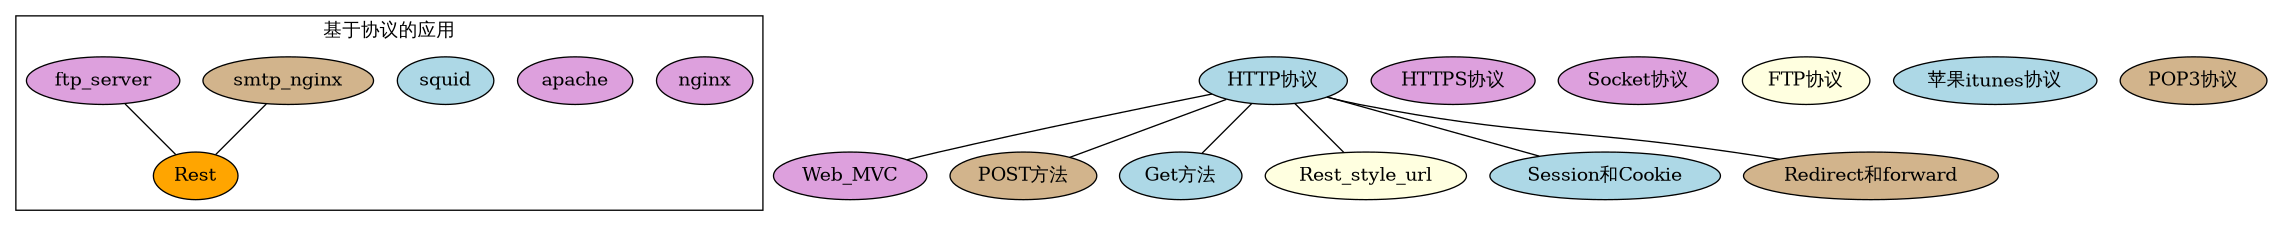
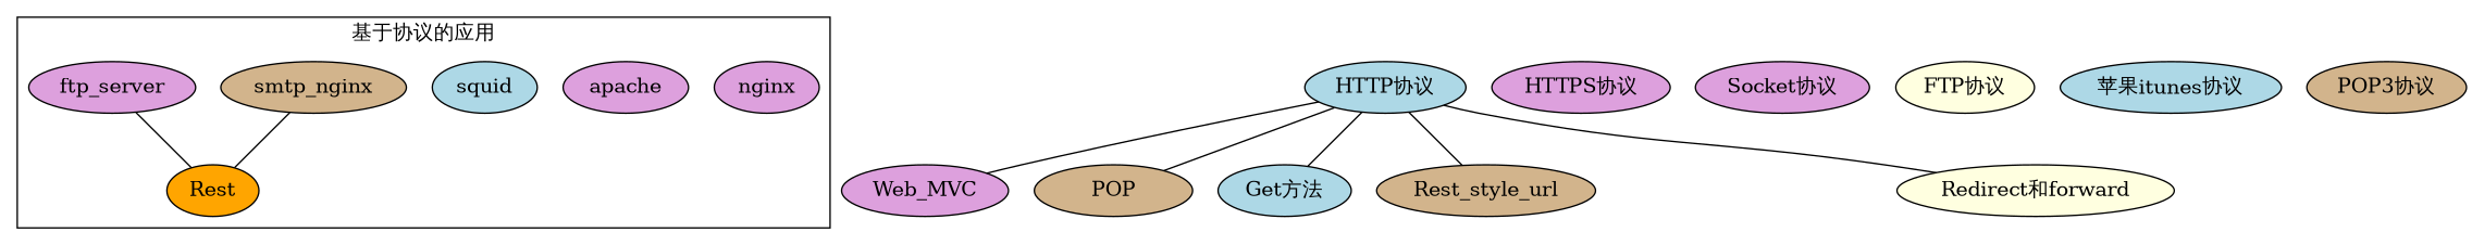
  graph {
    node [fillcolor=plum style=filled]
    nginx
    apache
    squid [fillcolor=lightblue]
    n4 [fillcolor=tan label=smtp_nginx]
    n5 [fillcolor=orange label=Rest]
    ftp_server
    "HTTP协议" [fillcolor=lightblue]
    Web_MVC
-   "POST方法" [fillcolor=tan]
+   "POST方法" [fillcolor=tan label=POP]
    "Get方法" [fillcolor=lightblue]
-   Rest_style_url [fillcolor=lightyellow]
-   "Session和Cookie" [fillcolor=lightblue]
-   "Redirect和forward" [fillcolor=tan]
+   Rest_style_url [fillcolor=tan]
+   "Redirect和forward" [fillcolor=lightyellow]
    "HTTPS协议"
    "Socket协议"
    "FTP协议" [fillcolor=lightyellow]
    "苹果itunes协议" [fillcolor=lightblue]
    "POP3协议" [fillcolor=tan]
    subgraph cluster_1 {
      label="基于协议的应用"
      nginx
      apache
      squid
      n4
      n5
      ftp_server
    }
    n4 -- n5
    ftp_server -- n5
    "HTTP协议" -- Web_MVC
    "HTTP协议" -- "POST方法"
    "HTTP协议" -- "Get方法"
    "HTTP协议" -- Rest_style_url
-   "HTTP协议" -- "Session和Cookie"
    "HTTP协议" -- "Redirect和forward"
  }
